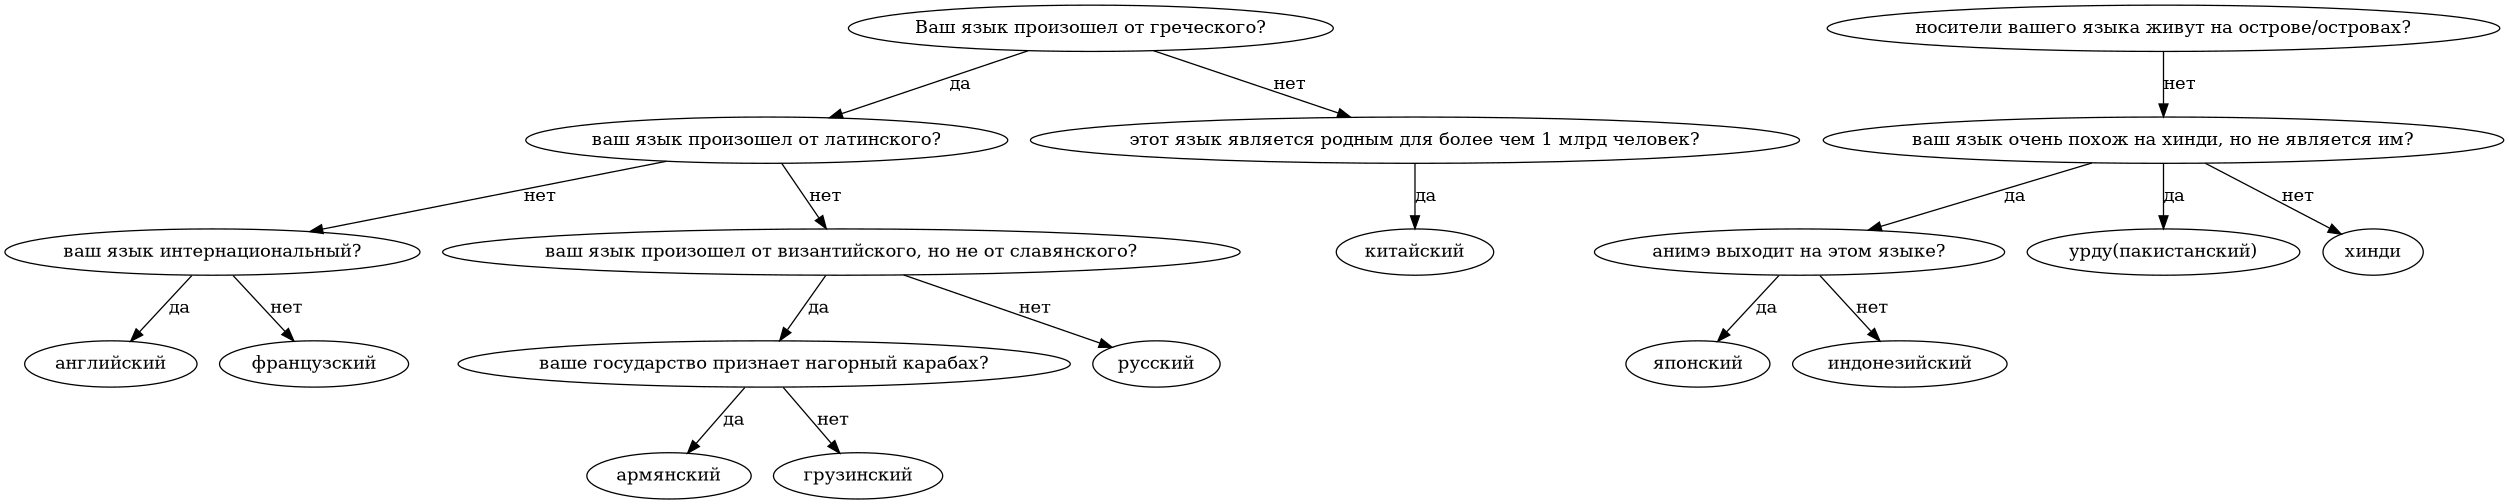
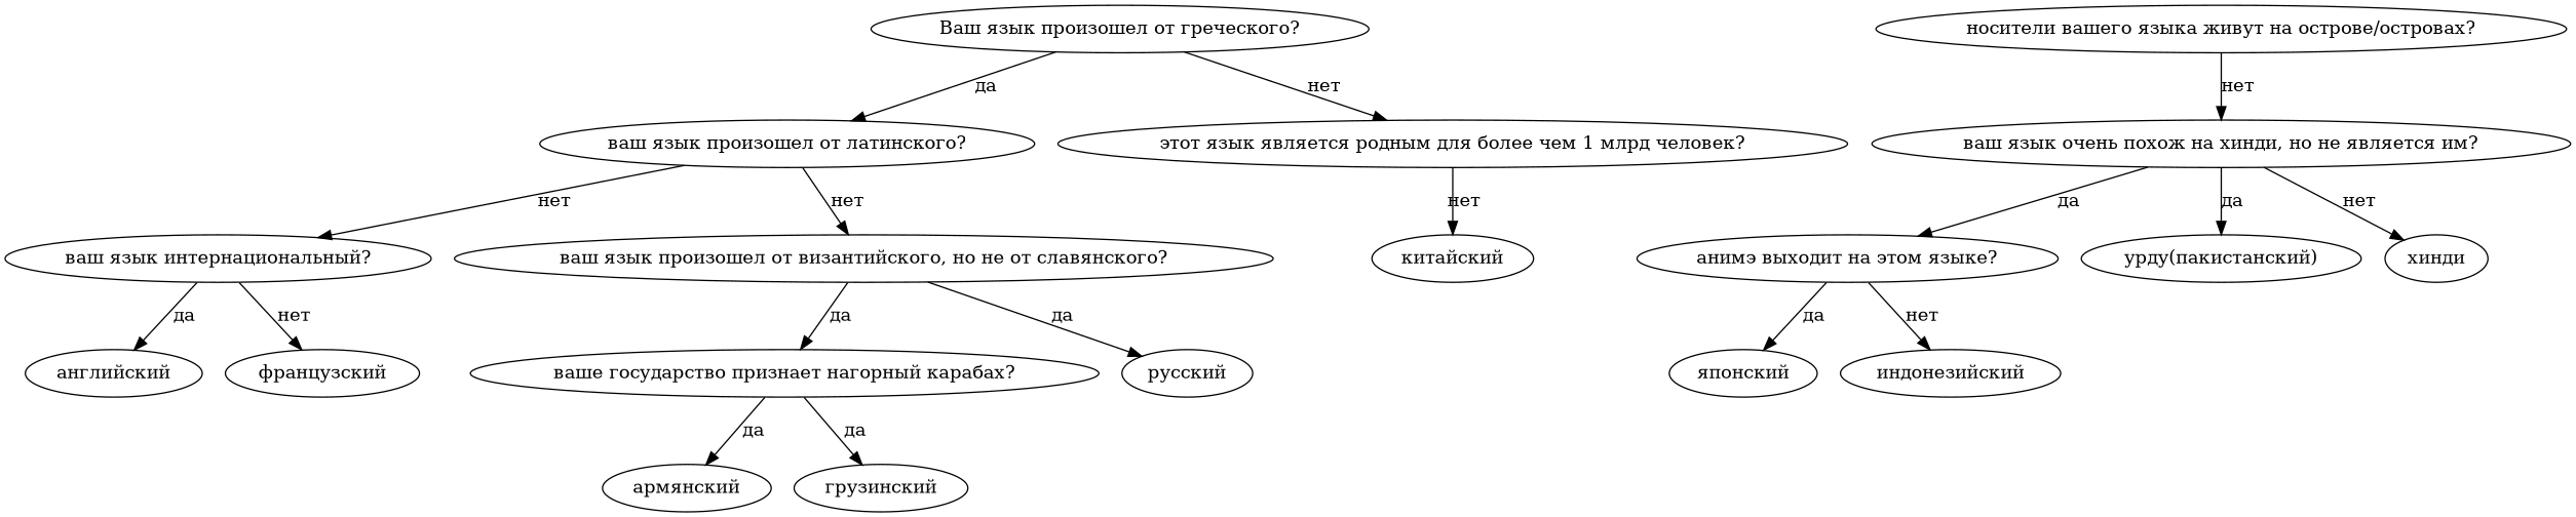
  digraph {
    n1 [label="Ваш язык произошел от греческого?"]
    n2 [label="ваш язык произошел от латинского?"]
    n3 [label="этот язык является родным для более чем 1 млрд человек?"]
    n4 [label="ваш язык интернациональный?"]
    n5 [label="ваш язык произошел от византийского, но не от славянского?"]
    n6 [label="китайский"]
    n7 [label="английский"]
    n8 [label="французский"]
    n9 [label="ваше государство признает нагорный карабах?"]
    n10 [label="русский"]
    n11 [label="армянский"]
    n12 [label="грузинский"]
    n13 [label="носители вашего языка живут на острове/островах?"]
    n14 [label="ваш язык очень похож на хинди, но не является им?"]
    n15 [label="анимэ выходит на этом языке?"]
    n16 [label="японский"]
    n17 [label="индонезийский"]
    n18 [label="урду(пакистанский)"]
    n19 [label="хинди"]
    n1 -> n2 [label="да"]
    n1 -> n3 [label="нет"]
    n2 -> n4 [label="нет"]
    n2 -> n5 [label="нет"]
-   n3 -> n6 [label="да"]
+   n3 -> n6 [label="нет"]
    n4 -> n7 [label="да"]
    n4 -> n8 [label="нет"]
    n5 -> n9 [label="да"]
-   n5 -> n10 [label="нет"]
+   n5 -> n10 [label="да"]
    n9 -> n11 [label="да"]
-   n9 -> n12 [label="нет"]
+   n9 -> n12 [label="да"]
    n13 -> n14 [label="нет"]
    n14 -> n15 [label="да"]
    n14 -> n18 [label="да"]
    n14 -> n19 [label="нет"]
    n15 -> n16 [label="да"]
    n15 -> n17 [label="нет"]
  }
